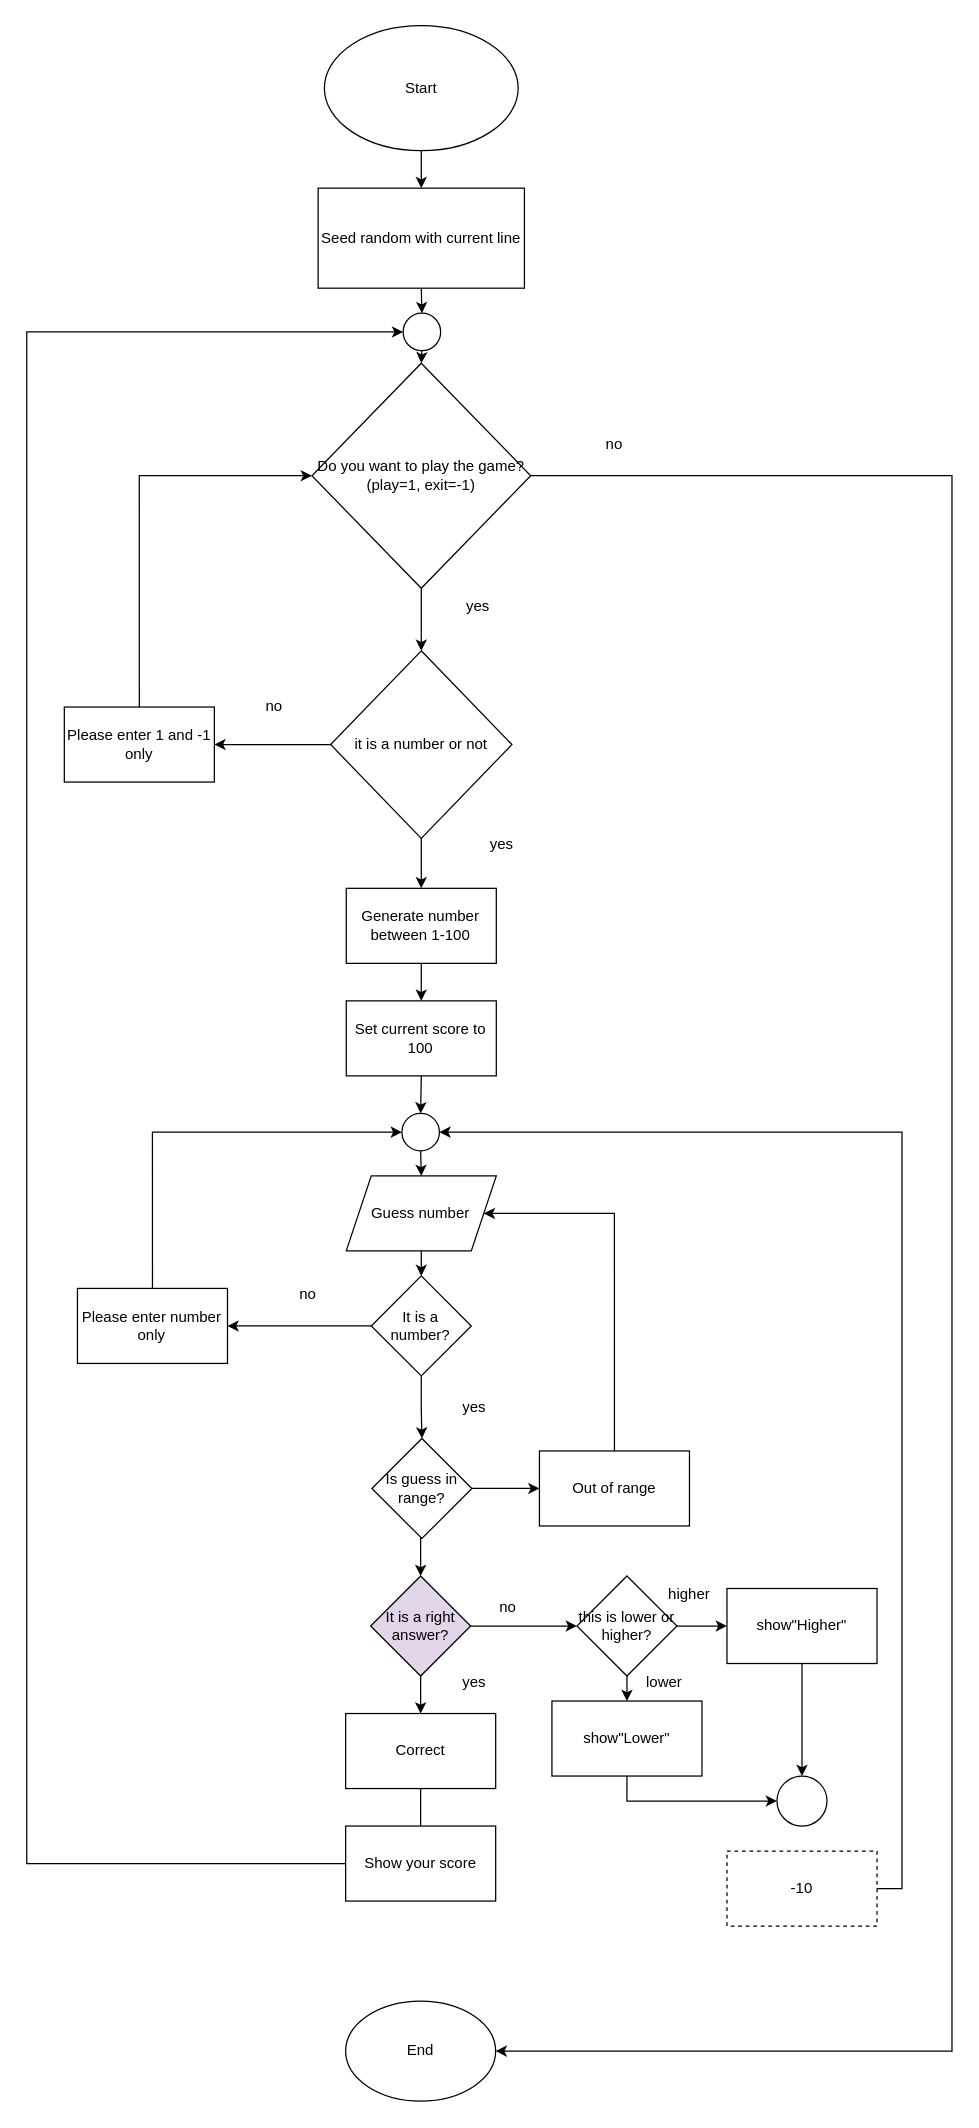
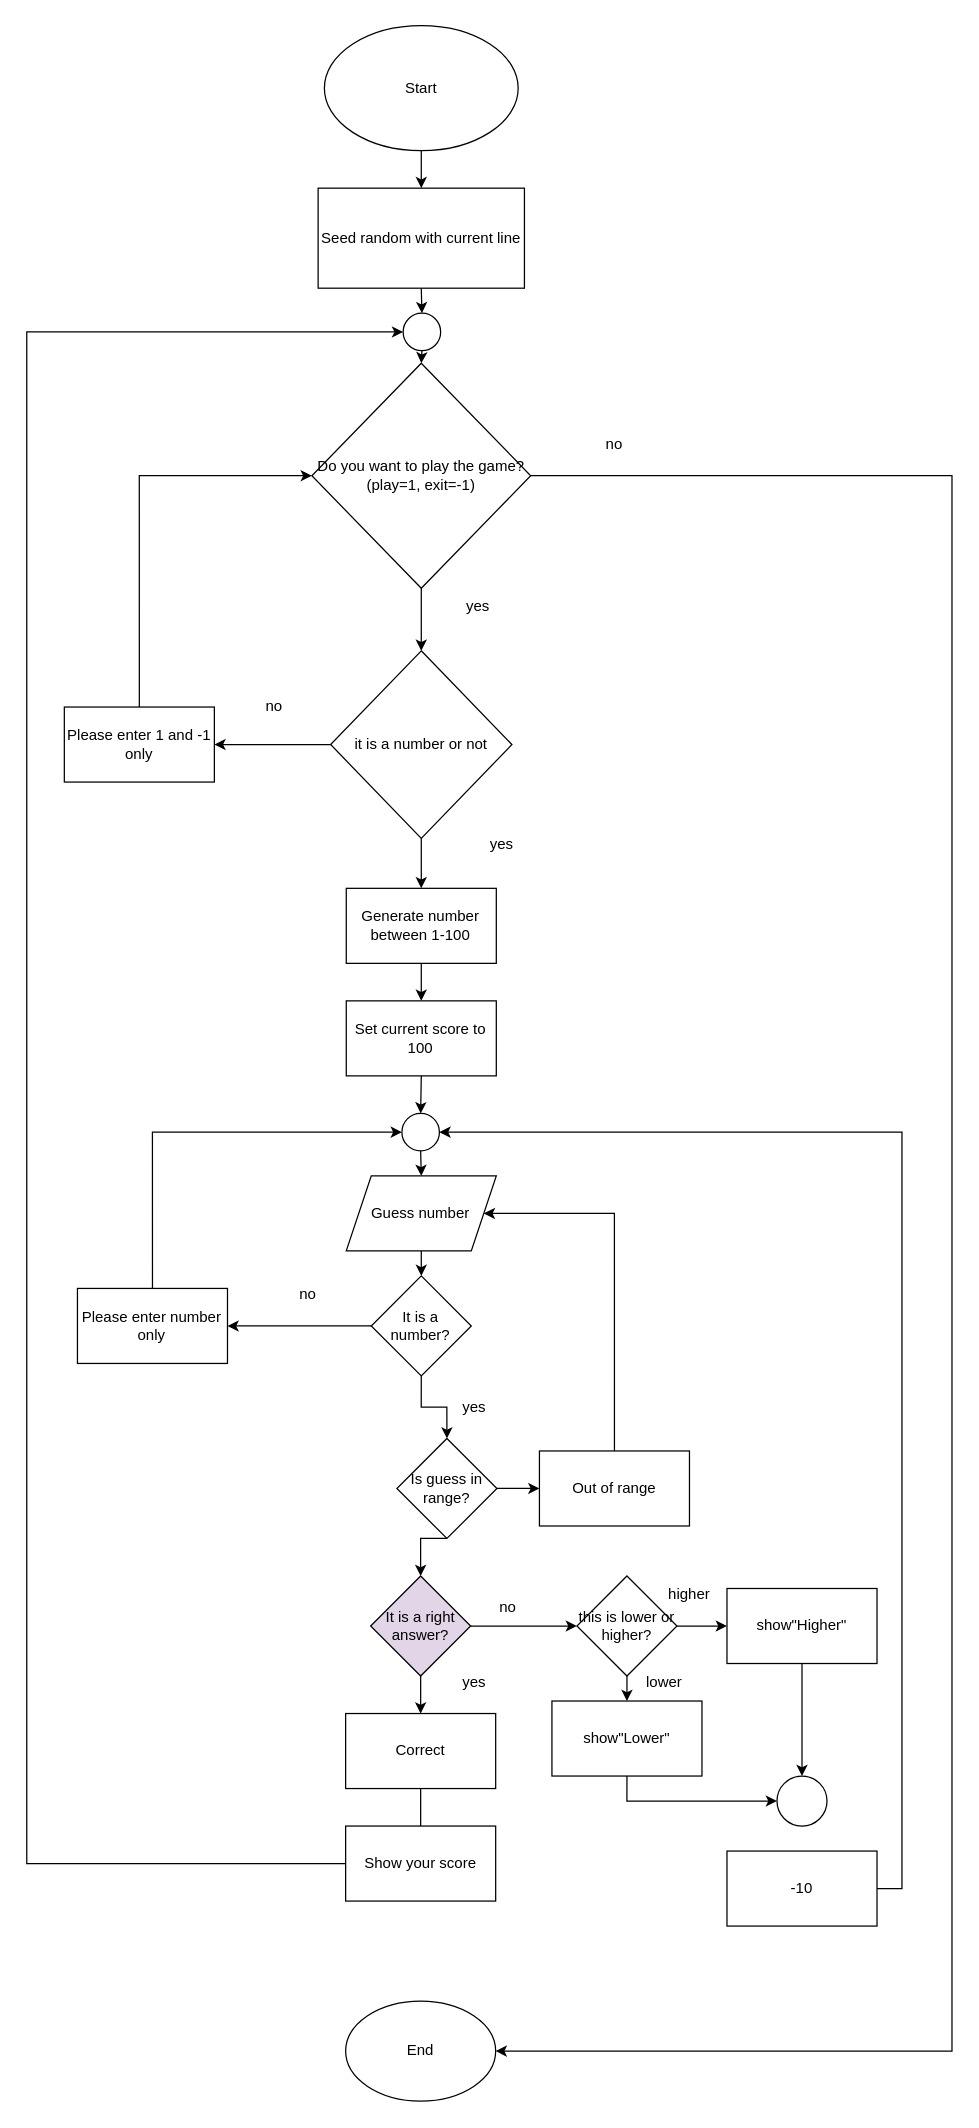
  <mxCell id="0" />
  <mxCell id="1" parent="0" />
  <mxCell id="2" style="edgeStyle=orthogonalEdgeStyle;rounded=0;orthogonalLoop=1;jettySize=auto;html=1;exitX=0.5;exitY=1;exitDx=0;exitDy=0;entryX=0.5;entryY=0;entryDx=0;entryDy=0;" edge="1" parent="1" source="3" target="5"><mxGeometry relative="1" as="geometry" /></mxCell>
  <mxCell id="3" value="Start" style="ellipse;whiteSpace=wrap;html=1;" vertex="1" parent="1"><mxGeometry x="258.94" y="20" width="155" height="100" as="geometry" /></mxCell>
  <mxCell id="4" style="edgeStyle=orthogonalEdgeStyle;rounded=0;orthogonalLoop=1;jettySize=auto;html=1;exitX=0.5;exitY=1;exitDx=0;exitDy=0;entryX=0.5;entryY=0;entryDx=0;entryDy=0;" edge="1" parent="1" source="5" target="40"><mxGeometry relative="1" as="geometry" /></mxCell>
  <mxCell id="5" value="Seed random with current line" style="rounded=0;whiteSpace=wrap;html=1;" vertex="1" parent="1"><mxGeometry x="253.94" y="150" width="165" height="80" as="geometry" /></mxCell>
  <mxCell id="6" style="edgeStyle=orthogonalEdgeStyle;rounded=0;orthogonalLoop=1;jettySize=auto;html=1;exitX=0.5;exitY=1;exitDx=0;exitDy=0;entryX=0.5;entryY=0;entryDx=0;entryDy=0;" edge="1" parent="1" source="8" target="11"><mxGeometry relative="1" as="geometry" /></mxCell>
  <mxCell id="7" style="edgeStyle=orthogonalEdgeStyle;rounded=0;orthogonalLoop=1;jettySize=auto;html=1;exitX=1;exitY=0.5;exitDx=0;exitDy=0;entryX=1;entryY=0.5;entryDx=0;entryDy=0;" edge="1" parent="1" source="8" target="51"><mxGeometry relative="1" as="geometry"><Array as="points"><mxPoint x="760.94" y="380" /><mxPoint x="760.94" y="1640" /></Array></mxGeometry></mxCell>
  <mxCell id="8" value="Do you want to play the game?&lt;div&gt;(play=1, exit=-1)&lt;/div&gt;" style="rhombus;whiteSpace=wrap;html=1;" vertex="1" parent="1"><mxGeometry x="248.94" y="290" width="175" height="180" as="geometry" /></mxCell>
  <mxCell id="9" style="edgeStyle=orthogonalEdgeStyle;rounded=0;orthogonalLoop=1;jettySize=auto;html=1;exitX=0;exitY=0.5;exitDx=0;exitDy=0;entryX=1;entryY=0.5;entryDx=0;entryDy=0;" edge="1" parent="1" source="11" target="13"><mxGeometry relative="1" as="geometry" /></mxCell>
  <mxCell id="10" style="edgeStyle=orthogonalEdgeStyle;rounded=0;orthogonalLoop=1;jettySize=auto;html=1;exitX=0.5;exitY=1;exitDx=0;exitDy=0;entryX=0.5;entryY=0;entryDx=0;entryDy=0;" edge="1" parent="1" source="11" target="15"><mxGeometry relative="1" as="geometry" /></mxCell>
  <mxCell id="11" value="it is a number or not" style="rhombus;whiteSpace=wrap;html=1;" vertex="1" parent="1"><mxGeometry x="263.94" y="520" width="145" height="150" as="geometry" /></mxCell>
  <mxCell id="12" style="edgeStyle=orthogonalEdgeStyle;rounded=0;orthogonalLoop=1;jettySize=auto;html=1;exitX=0.5;exitY=0;exitDx=0;exitDy=0;entryX=0;entryY=0.5;entryDx=0;entryDy=0;" edge="1" parent="1" source="13" target="8"><mxGeometry relative="1" as="geometry" /></mxCell>
  <mxCell id="13" value="Please enter 1 and -1 only" style="rounded=0;whiteSpace=wrap;html=1;" vertex="1" parent="1"><mxGeometry x="50.94" y="565" width="120" height="60" as="geometry" /></mxCell>
  <mxCell id="14" style="edgeStyle=orthogonalEdgeStyle;rounded=0;orthogonalLoop=1;jettySize=auto;html=1;exitX=0.5;exitY=1;exitDx=0;exitDy=0;entryX=0.5;entryY=0;entryDx=0;entryDy=0;" edge="1" parent="1" source="15" target="17"><mxGeometry relative="1" as="geometry" /></mxCell>
  <mxCell id="15" value="Generate number between 1-100" style="rounded=0;whiteSpace=wrap;html=1;" vertex="1" parent="1"><mxGeometry x="276.44" y="710" width="120" height="60" as="geometry" /></mxCell>
  <mxCell id="16" style="edgeStyle=orthogonalEdgeStyle;rounded=0;orthogonalLoop=1;jettySize=auto;html=1;exitX=0.5;exitY=1;exitDx=0;exitDy=0;entryX=0.5;entryY=0;entryDx=0;entryDy=0;" edge="1" parent="1" source="17" target="29"><mxGeometry relative="1" as="geometry" /></mxCell>
  <mxCell id="17" value="Set current score to 100" style="rounded=0;whiteSpace=wrap;html=1;" vertex="1" parent="1"><mxGeometry x="276.44" y="800" width="120" height="60" as="geometry" /></mxCell>
  <mxCell id="18" style="edgeStyle=orthogonalEdgeStyle;rounded=0;orthogonalLoop=1;jettySize=auto;html=1;exitX=0.5;exitY=1;exitDx=0;exitDy=0;entryX=0.5;entryY=0;entryDx=0;entryDy=0;" edge="1" parent="1" source="19" target="22"><mxGeometry relative="1" as="geometry" /></mxCell>
  <mxCell id="19" value="Guess number" style="shape=parallelogram;perimeter=parallelogramPerimeter;whiteSpace=wrap;html=1;fixedSize=1;" vertex="1" parent="1"><mxGeometry x="276.44" y="940" width="120" height="60" as="geometry" /></mxCell>
  <mxCell id="20" style="edgeStyle=orthogonalEdgeStyle;rounded=0;orthogonalLoop=1;jettySize=auto;html=1;exitX=0;exitY=0.5;exitDx=0;exitDy=0;entryX=1;entryY=0.5;entryDx=0;entryDy=0;" edge="1" parent="1" source="22" target="24"><mxGeometry relative="1" as="geometry" /></mxCell>
  <mxCell id="21" style="edgeStyle=orthogonalEdgeStyle;rounded=0;orthogonalLoop=1;jettySize=auto;html=1;exitX=0.5;exitY=1;exitDx=0;exitDy=0;entryX=0.5;entryY=0;entryDx=0;entryDy=0;" edge="1" parent="1" source="22" target="27"><mxGeometry relative="1" as="geometry" /></mxCell>
  <mxCell id="22" value="It is a number?" style="rhombus;whiteSpace=wrap;html=1;" vertex="1" parent="1"><mxGeometry x="296.44" y="1020" width="80" height="80" as="geometry" /></mxCell>
  <mxCell id="23" style="edgeStyle=orthogonalEdgeStyle;rounded=0;orthogonalLoop=1;jettySize=auto;html=1;exitX=0.5;exitY=0;exitDx=0;exitDy=0;entryX=0;entryY=0.5;entryDx=0;entryDy=0;" edge="1" parent="1" source="24" target="29"><mxGeometry relative="1" as="geometry" /></mxCell>
  <mxCell id="24" value="Please enter number only" style="rounded=0;whiteSpace=wrap;html=1;" vertex="1" parent="1"><mxGeometry x="61.44" y="1030" width="120" height="60" as="geometry" /></mxCell>
  <mxCell id="25" style="edgeStyle=orthogonalEdgeStyle;rounded=0;orthogonalLoop=1;jettySize=auto;html=1;exitX=1;exitY=0.5;exitDx=0;exitDy=0;entryX=0;entryY=0.5;entryDx=0;entryDy=0;" edge="1" parent="1" source="27" target="31"><mxGeometry relative="1" as="geometry" /></mxCell>
  <mxCell id="26" style="edgeStyle=orthogonalEdgeStyle;rounded=0;orthogonalLoop=1;jettySize=auto;html=1;exitX=0.5;exitY=1;exitDx=0;exitDy=0;entryX=0.5;entryY=0;entryDx=0;entryDy=0;" edge="1" parent="1" source="27" target="34"><mxGeometry relative="1" as="geometry" /></mxCell>
- <mxCell id="27" value="Is guess in range?" style="rhombus;whiteSpace=wrap;html=1;" vertex="1" parent="1"><mxGeometry x="296.94" y="1150" width="80" height="80" as="geometry" /></mxCell>
+ <mxCell id="27" value="Is guess in range?" style="rhombus;whiteSpace=wrap;html=1;" vertex="1" parent="1"><mxGeometry x="316.94" y="1150" width="80" height="80" as="geometry" /></mxCell>
  <mxCell id="28" style="edgeStyle=orthogonalEdgeStyle;rounded=0;orthogonalLoop=1;jettySize=auto;html=1;exitX=0.5;exitY=1;exitDx=0;exitDy=0;entryX=0.5;entryY=0;entryDx=0;entryDy=0;" edge="1" parent="1" source="29" target="19"><mxGeometry relative="1" as="geometry" /></mxCell>
  <mxCell id="29" value="" style="ellipse;whiteSpace=wrap;html=1;aspect=fixed;" vertex="1" parent="1"><mxGeometry x="320.94" y="890" width="30" height="30" as="geometry" /></mxCell>
  <mxCell id="30" style="edgeStyle=orthogonalEdgeStyle;rounded=0;orthogonalLoop=1;jettySize=auto;html=1;exitX=0.5;exitY=0;exitDx=0;exitDy=0;entryX=1;entryY=0.5;entryDx=0;entryDy=0;" edge="1" parent="1" source="31" target="19"><mxGeometry relative="1" as="geometry"><Array as="points"><mxPoint x="490.94" y="970" /></Array></mxGeometry></mxCell>
  <mxCell id="31" value="Out of range" style="rounded=0;whiteSpace=wrap;html=1;" vertex="1" parent="1"><mxGeometry x="430.94" y="1160" width="120" height="60" as="geometry" /></mxCell>
  <mxCell id="32" style="edgeStyle=orthogonalEdgeStyle;rounded=0;orthogonalLoop=1;jettySize=auto;html=1;exitX=0.5;exitY=1;exitDx=0;exitDy=0;entryX=0.5;entryY=0;entryDx=0;entryDy=0;" edge="1" parent="1" source="34" target="36"><mxGeometry relative="1" as="geometry" /></mxCell>
  <mxCell id="33" style="edgeStyle=orthogonalEdgeStyle;rounded=0;orthogonalLoop=1;jettySize=auto;html=1;exitX=1;exitY=0.5;exitDx=0;exitDy=0;entryX=0;entryY=0.5;entryDx=0;entryDy=0;" edge="1" parent="1" source="34" target="43"><mxGeometry relative="1" as="geometry" /></mxCell>
  <mxCell id="34" value="It is a right answer?" style="rhombus;whiteSpace=wrap;html=1;fillColor=#e1d5e7;" vertex="1" parent="1"><mxGeometry x="295.94" y="1260" width="80" height="80" as="geometry" /></mxCell>
  <mxCell id="35" style="edgeStyle=orthogonalEdgeStyle;rounded=0;orthogonalLoop=1;jettySize=auto;html=1;exitX=0.5;exitY=1;exitDx=0;exitDy=0;entryX=0.5;entryY=0;entryDx=0;entryDy=0;endArrow=none;" edge="1" parent="1" source="36" target="38"><mxGeometry relative="1" as="geometry" /></mxCell>
  <mxCell id="36" value="Correct" style="rounded=0;whiteSpace=wrap;html=1;" vertex="1" parent="1"><mxGeometry x="275.94" y="1370" width="120" height="60" as="geometry" /></mxCell>
  <mxCell id="37" style="edgeStyle=orthogonalEdgeStyle;rounded=0;orthogonalLoop=1;jettySize=auto;html=1;exitX=0;exitY=0.5;exitDx=0;exitDy=0;entryX=0;entryY=0.5;entryDx=0;entryDy=0;" edge="1" parent="1" source="38" target="40"><mxGeometry relative="1" as="geometry"><Array as="points"><mxPoint x="20.94" y="1490" /><mxPoint x="20.94" y="265" /></Array></mxGeometry></mxCell>
  <mxCell id="38" value="Show your score" style="rounded=0;whiteSpace=wrap;html=1;" vertex="1" parent="1"><mxGeometry x="275.94" y="1460" width="120" height="60" as="geometry" /></mxCell>
  <mxCell id="39" style="edgeStyle=orthogonalEdgeStyle;rounded=0;orthogonalLoop=1;jettySize=auto;html=1;exitX=0.5;exitY=1;exitDx=0;exitDy=0;entryX=0.5;entryY=0;entryDx=0;entryDy=0;" edge="1" parent="1" source="40" target="8"><mxGeometry relative="1" as="geometry" /></mxCell>
  <mxCell id="40" value="" style="ellipse;whiteSpace=wrap;html=1;aspect=fixed;" vertex="1" parent="1"><mxGeometry x="321.94" y="250" width="30" height="30" as="geometry" /></mxCell>
  <mxCell id="41" style="edgeStyle=orthogonalEdgeStyle;rounded=0;orthogonalLoop=1;jettySize=auto;html=1;exitX=1;exitY=0.5;exitDx=0;exitDy=0;entryX=0;entryY=0.5;entryDx=0;entryDy=0;" edge="1" parent="1" source="43" target="47"><mxGeometry relative="1" as="geometry" /></mxCell>
  <mxCell id="42" style="edgeStyle=orthogonalEdgeStyle;rounded=0;orthogonalLoop=1;jettySize=auto;html=1;exitX=0.5;exitY=1;exitDx=0;exitDy=0;entryX=0.5;entryY=0;entryDx=0;entryDy=0;" edge="1" parent="1" source="43" target="45"><mxGeometry relative="1" as="geometry" /></mxCell>
  <mxCell id="43" value="this is lower or higher?" style="rhombus;whiteSpace=wrap;html=1;" vertex="1" parent="1"><mxGeometry x="460.94" y="1260" width="80" height="80" as="geometry" /></mxCell>
  <mxCell id="44" style="edgeStyle=orthogonalEdgeStyle;rounded=0;orthogonalLoop=1;jettySize=auto;html=1;exitX=0.5;exitY=1;exitDx=0;exitDy=0;entryX=0;entryY=0.5;entryDx=0;entryDy=0;" edge="1" parent="1" source="45" target="48"><mxGeometry relative="1" as="geometry" /></mxCell>
  <mxCell id="45" value="show&quot;Lower&quot;" style="rounded=0;whiteSpace=wrap;html=1;" vertex="1" parent="1"><mxGeometry x="440.94" y="1360" width="120" height="60" as="geometry" /></mxCell>
  <mxCell id="46" style="edgeStyle=orthogonalEdgeStyle;rounded=0;orthogonalLoop=1;jettySize=auto;html=1;exitX=0.5;exitY=1;exitDx=0;exitDy=0;entryX=0.5;entryY=0;entryDx=0;entryDy=0;" edge="1" parent="1" source="47" target="48"><mxGeometry relative="1" as="geometry" /></mxCell>
  <mxCell id="47" value="show&quot;Higher&quot;" style="rounded=0;whiteSpace=wrap;html=1;" vertex="1" parent="1"><mxGeometry x="580.94" y="1270" width="120" height="60" as="geometry" /></mxCell>
  <mxCell id="48" value="" style="ellipse;whiteSpace=wrap;html=1;aspect=fixed;" vertex="1" parent="1"><mxGeometry x="620.94" y="1420" width="40" height="40" as="geometry" /></mxCell>
  <mxCell id="49" style="edgeStyle=orthogonalEdgeStyle;rounded=0;orthogonalLoop=1;jettySize=auto;html=1;exitX=1;exitY=0.5;exitDx=0;exitDy=0;entryX=1;entryY=0.5;entryDx=0;entryDy=0;" edge="1" parent="1" source="50" target="29"><mxGeometry relative="1" as="geometry" /></mxCell>
- <mxCell id="50" value="-10" style="rounded=0;whiteSpace=wrap;html=1;dashed=1;" vertex="1" parent="1"><mxGeometry x="580.94" y="1480" width="120" height="60" as="geometry" /></mxCell>
+ <mxCell id="50" value="-10" style="rounded=0;whiteSpace=wrap;html=1;" vertex="1" parent="1"><mxGeometry x="580.94" y="1480" width="120" height="60" as="geometry" /></mxCell>
  <mxCell id="51" value="End" style="ellipse;whiteSpace=wrap;html=1;" vertex="1" parent="1"><mxGeometry x="275.94" y="1600" width="120" height="80" as="geometry" /></mxCell>
  <mxCell id="52" value="yes" style="text;html=1;align=center;verticalAlign=middle;whiteSpace=wrap;rounded=0;" vertex="1" parent="1"><mxGeometry x="351.94" y="470" width="60" height="30" as="geometry" /></mxCell>
  <mxCell id="53" value="no" style="text;html=1;align=center;verticalAlign=middle;whiteSpace=wrap;rounded=0;" vertex="1" parent="1"><mxGeometry x="460.94" y="340" width="60" height="30" as="geometry" /></mxCell>
  <mxCell id="54" value="no" style="text;html=1;align=center;verticalAlign=middle;whiteSpace=wrap;rounded=0;" vertex="1" parent="1"><mxGeometry x="188.94" y="550" width="60" height="30" as="geometry" /></mxCell>
  <mxCell id="55" value="yes" style="text;html=1;align=center;verticalAlign=middle;whiteSpace=wrap;rounded=0;" vertex="1" parent="1"><mxGeometry x="370.94" y="660" width="60" height="30" as="geometry" /></mxCell>
  <mxCell id="56" value="no" style="text;html=1;align=center;verticalAlign=middle;whiteSpace=wrap;rounded=0;" vertex="1" parent="1"><mxGeometry x="215.94" y="1020" width="60" height="30" as="geometry" /></mxCell>
  <mxCell id="57" value="yes" style="text;html=1;align=center;verticalAlign=middle;whiteSpace=wrap;rounded=0;" vertex="1" parent="1"><mxGeometry x="348.94" y="1110" width="60" height="30" as="geometry" /></mxCell>
  <mxCell id="58" value="no" style="text;html=1;align=center;verticalAlign=middle;whiteSpace=wrap;rounded=0;" vertex="1" parent="1"><mxGeometry x="375.94" y="1270" width="60" height="30" as="geometry" /></mxCell>
  <mxCell id="59" value="yes" style="text;html=1;align=center;verticalAlign=middle;whiteSpace=wrap;rounded=0;" vertex="1" parent="1"><mxGeometry x="348.94" y="1330" width="60" height="30" as="geometry" /></mxCell>
  <mxCell id="60" value="higher" style="text;html=1;align=center;verticalAlign=middle;whiteSpace=wrap;rounded=0;" vertex="1" parent="1"><mxGeometry x="520.94" y="1260" width="60" height="30" as="geometry" /></mxCell>
  <mxCell id="61" value="lower" style="text;html=1;align=center;verticalAlign=middle;whiteSpace=wrap;rounded=0;" vertex="1" parent="1"><mxGeometry x="500.94" y="1330" width="60" height="30" as="geometry" /></mxCell>
